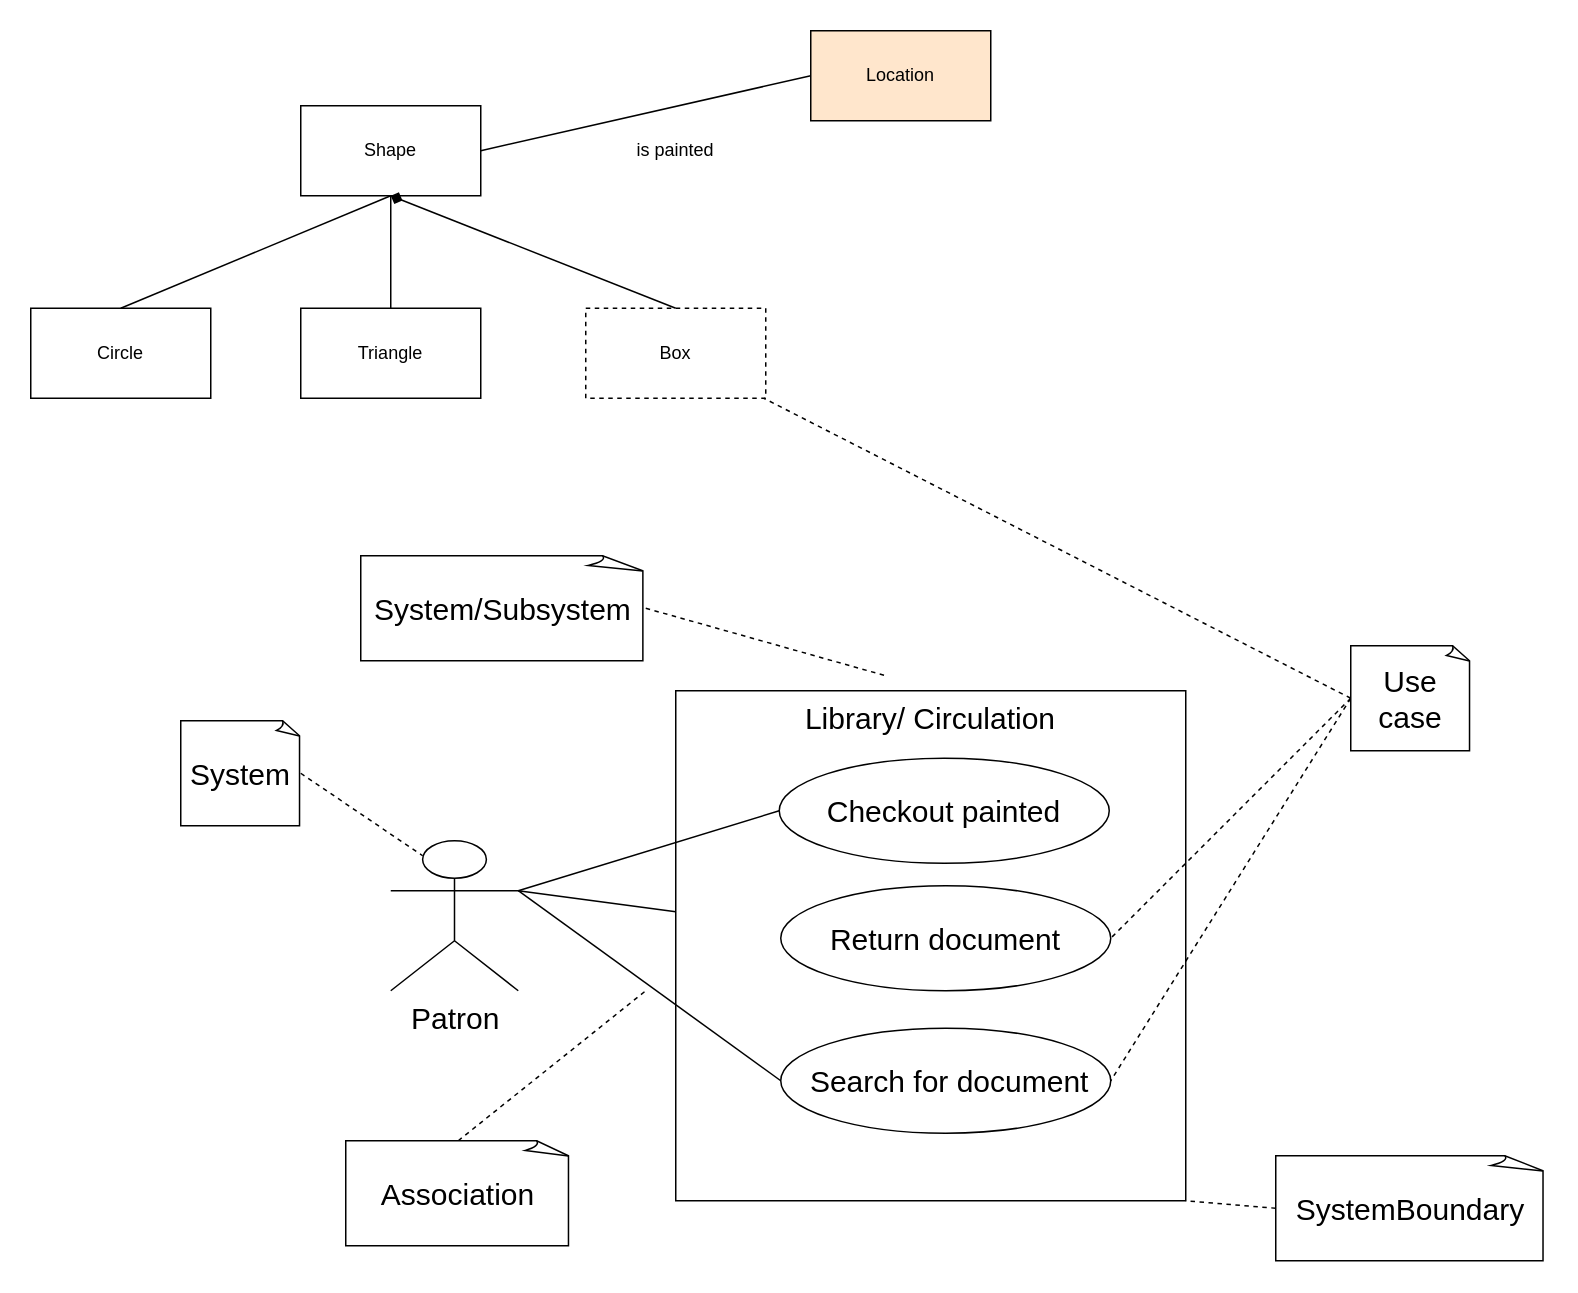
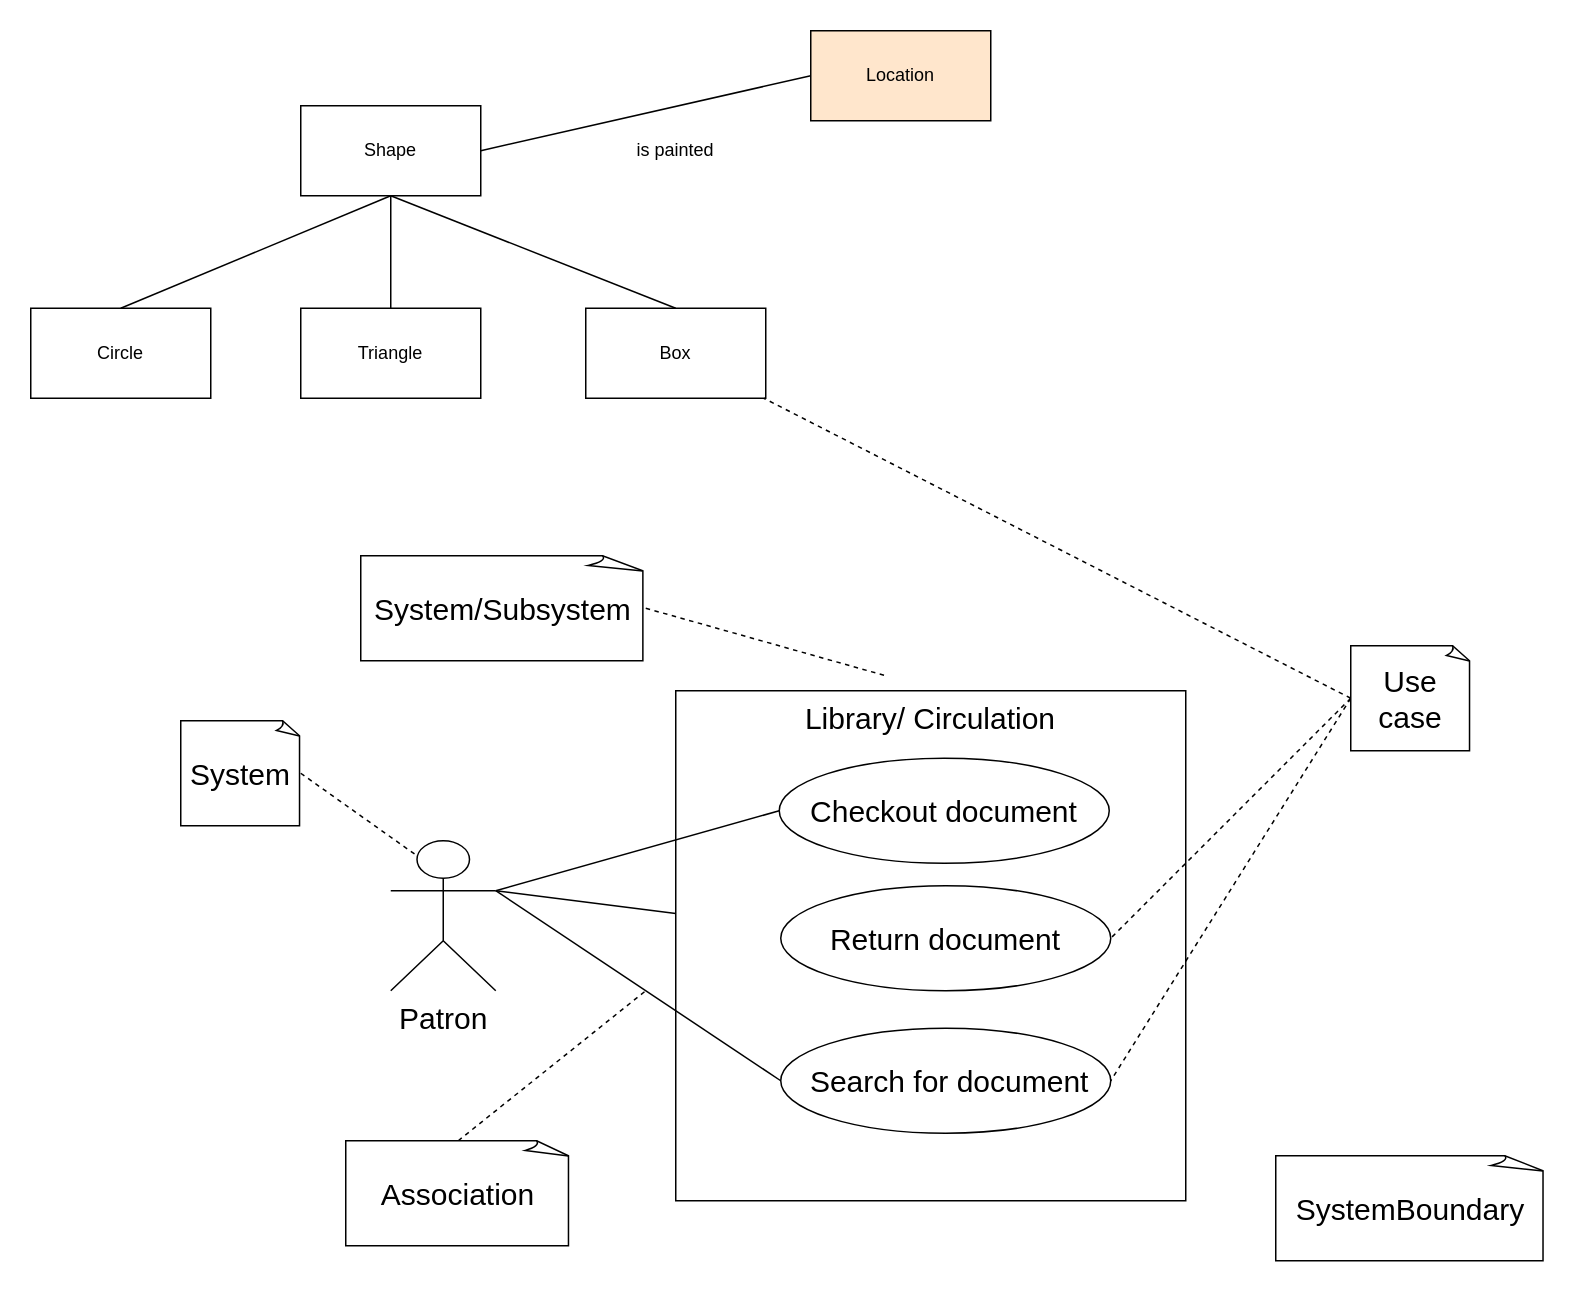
  <mxCell id="0" />
  <mxCell id="1" parent="0" />
  <mxCell id="2" value="&lt;font style=&quot;font-size: 20px;&quot;&gt;Library/ Circulation&lt;br&gt;&lt;/font&gt;" style="html=1;aspect=fixed;whiteSpace=wrap;labelPosition=center;verticalLabelPosition=middle;align=center;verticalAlign=top;" vertex="1" parent="1"><mxGeometry x="450" y="460" width="340" height="340" as="geometry" /></mxCell>
  <mxCell id="3" value="Shape" style="rounded=0;whiteSpace=wrap;html=1;" parent="1" vertex="1"><mxGeometry x="200" y="70" width="120" height="60" as="geometry" /></mxCell>
- <mxCell id="4" value="Box" style="rounded=0;whiteSpace=wrap;html=1;dashed=1;" parent="1" vertex="1"><mxGeometry x="390" y="205" width="120" height="60" as="geometry" /></mxCell>
+ <mxCell id="4" value="Box" style="rounded=0;whiteSpace=wrap;html=1;" parent="1" vertex="1"><mxGeometry x="390" y="205" width="120" height="60" as="geometry" /></mxCell>
  <mxCell id="5" value="Triangle" style="rounded=0;whiteSpace=wrap;html=1;" parent="1" vertex="1"><mxGeometry x="200" y="205" width="120" height="60" as="geometry" /></mxCell>
  <mxCell id="6" value="Circle" style="rounded=0;whiteSpace=wrap;html=1;" parent="1" vertex="1"><mxGeometry x="20" y="205" width="120" height="60" as="geometry" /></mxCell>
  <mxCell id="7" value="" style="endArrow=none;html=1;rounded=0;exitX=0.5;exitY=0;exitDx=0;exitDy=0;entryX=0.5;entryY=1;entryDx=0;entryDy=0;" edge="1" parent="1" source="6" target="3"><mxGeometry width="50" height="50" relative="1" as="geometry"><mxPoint x="70" y="180" as="sourcePoint" /><mxPoint x="120" y="130" as="targetPoint" /></mxGeometry></mxCell>
- <mxCell id="8" value="" style="endArrow=diamond;html=1;rounded=0;entryX=0.5;entryY=1;entryDx=0;entryDy=0;exitX=0.5;exitY=0;exitDx=0;exitDy=0;" edge="1" parent="1" source="4" target="3"><mxGeometry width="50" height="50" relative="1" as="geometry"><mxPoint x="450" y="200" as="sourcePoint" /><mxPoint x="520" y="170" as="targetPoint" /></mxGeometry></mxCell>
+ <mxCell id="8" value="" style="endArrow=none;html=1;rounded=0;entryX=0.5;entryY=1;entryDx=0;entryDy=0;exitX=0.5;exitY=0;exitDx=0;exitDy=0;" edge="1" parent="1" source="4" target="3"><mxGeometry width="50" height="50" relative="1" as="geometry"><mxPoint x="450" y="200" as="sourcePoint" /><mxPoint x="520" y="170" as="targetPoint" /></mxGeometry></mxCell>
  <mxCell id="9" value="" style="endArrow=none;html=1;rounded=0;entryX=0.5;entryY=1;entryDx=0;entryDy=0;" edge="1" parent="1" target="3"><mxGeometry width="50" height="50" relative="1" as="geometry"><mxPoint x="260" y="205" as="sourcePoint" /><mxPoint x="310" y="155" as="targetPoint" /></mxGeometry></mxCell>
  <mxCell id="10" value="Location" style="rounded=0;whiteSpace=wrap;html=1;fillColor=#ffe6cc;" vertex="1" parent="1"><mxGeometry x="540" y="20" width="120" height="60" as="geometry" /></mxCell>
  <mxCell id="11" value="" style="endArrow=none;html=1;rounded=0;exitX=1;exitY=0.5;exitDx=0;exitDy=0;" edge="1" parent="1" source="3"><mxGeometry width="50" height="50" relative="1" as="geometry"><mxPoint x="470" y="220" as="sourcePoint" /><mxPoint x="540" y="50" as="targetPoint" /></mxGeometry></mxCell>
  <mxCell id="12" value="Return document" style="ellipse;whiteSpace=wrap;html=1;fontSize=20;" vertex="1" parent="1"><mxGeometry x="520" y="590" width="220" height="70" as="geometry" /></mxCell>
  <mxCell id="13" value="&amp;nbsp;Search for document" style="ellipse;whiteSpace=wrap;html=1;fontSize=20;" vertex="1" parent="1"><mxGeometry x="520" y="685" width="220" height="70" as="geometry" /></mxCell>
  <mxCell id="14" value="is painted" style="text;html=1;strokeColor=none;fillColor=none;align=center;verticalAlign=middle;whiteSpace=wrap;rounded=0;" vertex="1" parent="1"><mxGeometry x="420" y="85" width="60" height="30" as="geometry" /></mxCell>
  <mxCell id="15" style="rounded=0;orthogonalLoop=1;jettySize=auto;html=1;exitX=1;exitY=0.333;exitDx=0;exitDy=0;exitPerimeter=0;entryX=0;entryY=0.5;entryDx=0;entryDy=0;fontSize=20;endArrow=none;endFill=0;" edge="1" parent="1" source="18" target="31"><mxGeometry relative="1" as="geometry" /></mxCell>
  <mxCell id="16" style="edgeStyle=none;rounded=0;orthogonalLoop=1;jettySize=auto;html=1;exitX=1;exitY=0.333;exitDx=0;exitDy=0;exitPerimeter=0;fontSize=20;endArrow=none;endFill=0;" edge="1" parent="1" source="18" target="2"><mxGeometry relative="1" as="geometry" /></mxCell>
  <mxCell id="17" style="edgeStyle=none;rounded=0;orthogonalLoop=1;jettySize=auto;html=1;exitX=1;exitY=0.333;exitDx=0;exitDy=0;exitPerimeter=0;entryX=0;entryY=0.5;entryDx=0;entryDy=0;fontSize=20;endArrow=none;endFill=0;" edge="1" parent="1" source="18" target="13"><mxGeometry relative="1" as="geometry" /></mxCell>
- <mxCell id="18" value="Patron" style="shape=umlActor;verticalLabelPosition=bottom;verticalAlign=top;html=1;fontSize=20;" vertex="1" parent="1"><mxGeometry x="260" y="560" width="85" height="100" as="geometry" /></mxCell>
+ <mxCell id="18" value="Patron" style="shape=umlActor;verticalLabelPosition=bottom;verticalAlign=top;html=1;fontSize=20;" vertex="1" parent="1"><mxGeometry x="260" y="560" width="70" height="100" as="geometry" /></mxCell>
  <mxCell id="19" style="edgeStyle=none;rounded=0;orthogonalLoop=1;jettySize=auto;html=1;exitX=1;exitY=0.5;exitDx=0;exitDy=0;exitPerimeter=0;entryX=0.25;entryY=0.1;entryDx=0;entryDy=0;entryPerimeter=0;fontSize=20;endArrow=none;endFill=0;dashed=1;" edge="1" parent="1" source="20" target="18"><mxGeometry relative="1" as="geometry" /></mxCell>
  <mxCell id="20" value="System" style="whiteSpace=wrap;html=1;shape=mxgraph.basic.document;fontSize=20;" vertex="1" parent="1"><mxGeometry x="120" y="480" width="80" height="70" as="geometry" /></mxCell>
- <mxCell id="21" style="edgeStyle=none;rounded=0;orthogonalLoop=1;jettySize=auto;html=1;exitX=0;exitY=0.5;exitDx=0;exitDy=0;exitPerimeter=0;entryX=1;entryY=1;entryDx=0;entryDy=0;dashed=1;fontSize=20;endArrow=none;endFill=0;" edge="1" parent="1" source="22" target="2"><mxGeometry relative="1" as="geometry" /></mxCell>
  <mxCell id="22" value="SystemBoundary" style="whiteSpace=wrap;html=1;shape=mxgraph.basic.document;fontSize=20;" vertex="1" parent="1"><mxGeometry x="850" y="770" width="180" height="70" as="geometry" /></mxCell>
  <mxCell id="23" style="edgeStyle=none;rounded=0;orthogonalLoop=1;jettySize=auto;html=1;exitX=0;exitY=0.5;exitDx=0;exitDy=0;exitPerimeter=0;dashed=1;fontSize=20;endArrow=none;endFill=0;" edge="1" parent="1" source="26" target="4"><mxGeometry relative="1" as="geometry" /></mxCell>
  <mxCell id="24" style="edgeStyle=none;rounded=0;orthogonalLoop=1;jettySize=auto;html=1;exitX=0;exitY=0.5;exitDx=0;exitDy=0;exitPerimeter=0;entryX=1;entryY=0.5;entryDx=0;entryDy=0;dashed=1;fontSize=20;endArrow=none;endFill=0;" edge="1" parent="1" source="26" target="12"><mxGeometry relative="1" as="geometry" /></mxCell>
  <mxCell id="25" style="edgeStyle=none;rounded=0;orthogonalLoop=1;jettySize=auto;html=1;exitX=0;exitY=0.5;exitDx=0;exitDy=0;exitPerimeter=0;entryX=1;entryY=0.5;entryDx=0;entryDy=0;dashed=1;fontSize=20;endArrow=none;endFill=0;" edge="1" parent="1" source="26" target="13"><mxGeometry relative="1" as="geometry" /></mxCell>
  <mxCell id="26" value="Use case" style="whiteSpace=wrap;html=1;shape=mxgraph.basic.document;fontSize=20;" vertex="1" parent="1"><mxGeometry x="900" y="430" width="80" height="70" as="geometry" /></mxCell>
  <mxCell id="27" style="edgeStyle=none;rounded=0;orthogonalLoop=1;jettySize=auto;html=1;exitX=0.5;exitY=0;exitDx=0;exitDy=0;exitPerimeter=0;dashed=1;fontSize=20;endArrow=none;endFill=0;" edge="1" parent="1" source="28"><mxGeometry relative="1" as="geometry"><mxPoint x="430" y="660" as="targetPoint" /></mxGeometry></mxCell>
  <mxCell id="28" value="Association" style="whiteSpace=wrap;html=1;shape=mxgraph.basic.document;fontSize=20;" vertex="1" parent="1"><mxGeometry x="230" y="760" width="150" height="70" as="geometry" /></mxCell>
  <mxCell id="29" value="System/Subsystem" style="whiteSpace=wrap;html=1;shape=mxgraph.basic.document;fontSize=20;" vertex="1" parent="1"><mxGeometry x="240" y="370" width="190" height="70" as="geometry" /></mxCell>
  <mxCell id="30" style="edgeStyle=none;rounded=0;orthogonalLoop=1;jettySize=auto;html=1;exitX=1;exitY=0.5;exitDx=0;exitDy=0;exitPerimeter=0;dashed=1;fontSize=20;endArrow=none;endFill=0;" edge="1" parent="1" source="29"><mxGeometry relative="1" as="geometry"><mxPoint x="590" y="450" as="targetPoint" /></mxGeometry></mxCell>
- <mxCell id="31" value="Checkout painted" style="ellipse;whiteSpace=wrap;html=1;fontSize=20;" vertex="1" parent="1"><mxGeometry x="519" y="505" width="220" height="70" as="geometry" /></mxCell>
+ <mxCell id="31" value="Checkout document" style="ellipse;whiteSpace=wrap;html=1;fontSize=20;" vertex="1" parent="1"><mxGeometry x="519" y="505" width="220" height="70" as="geometry" /></mxCell>
